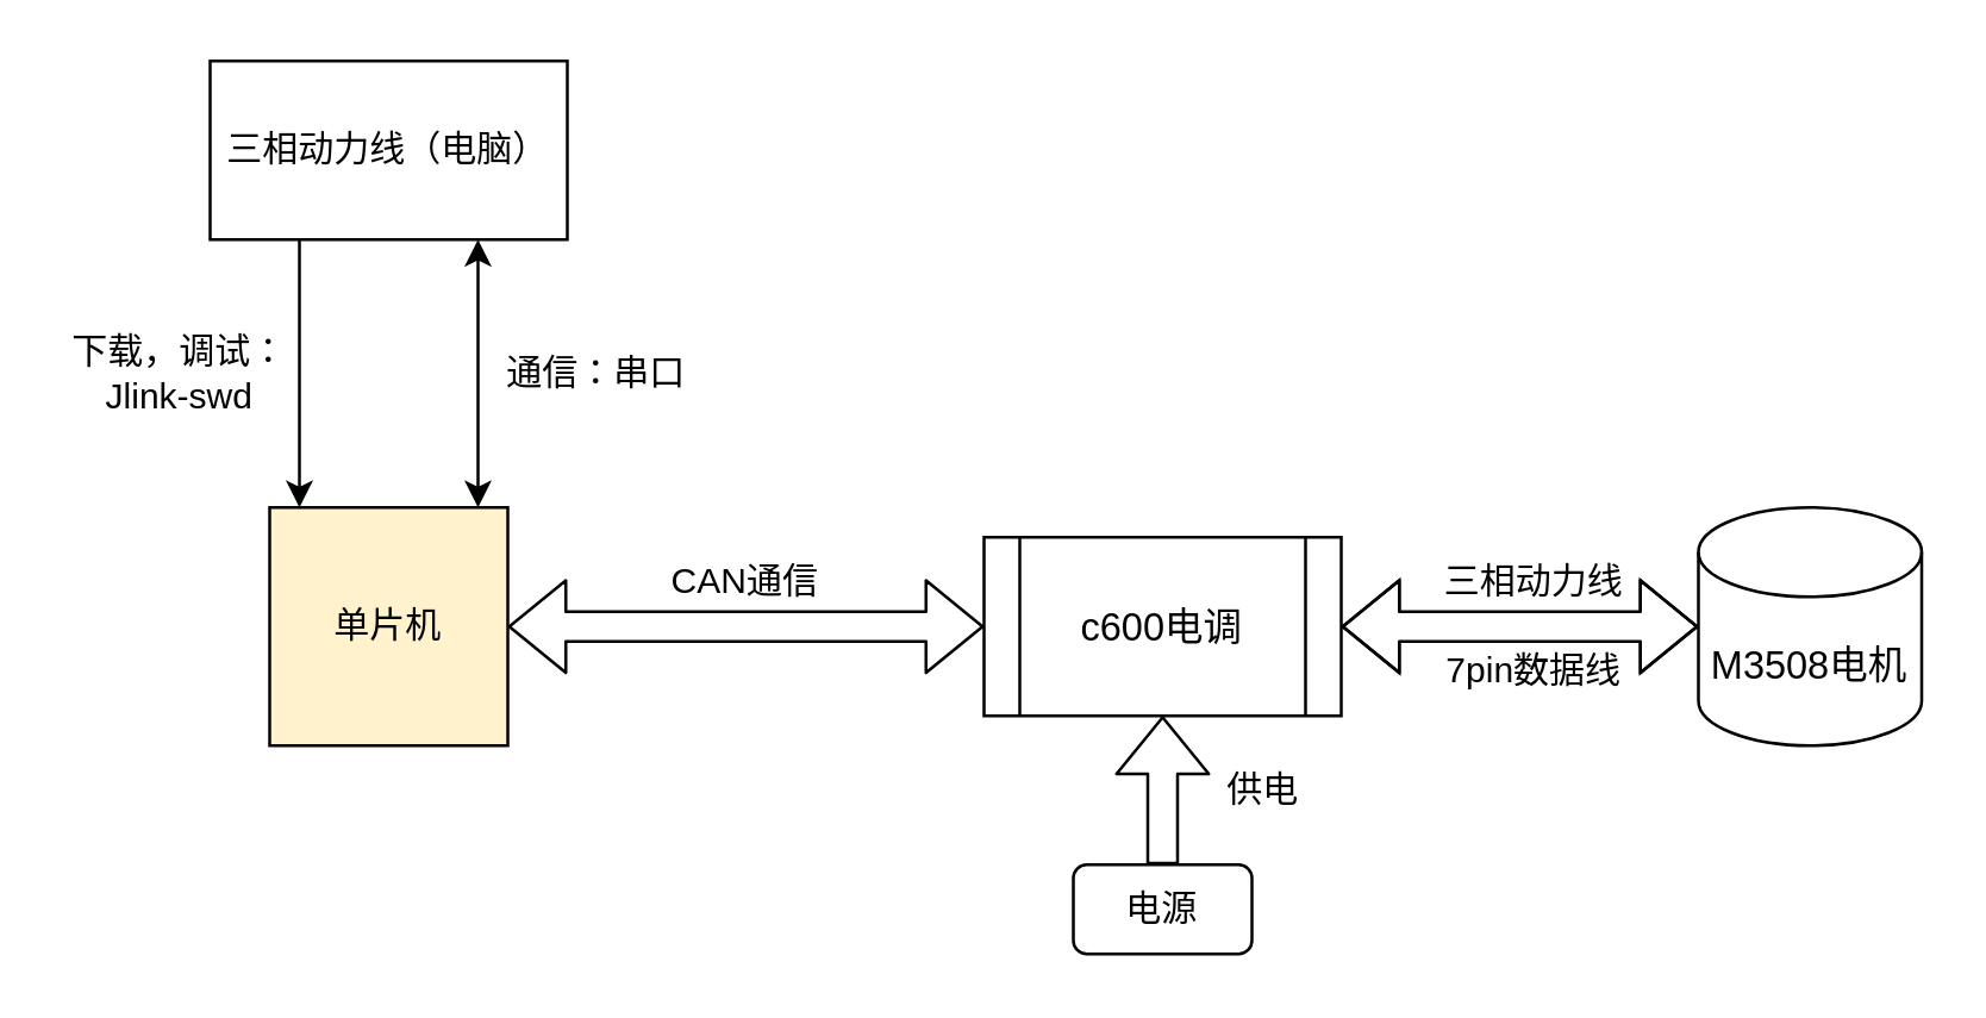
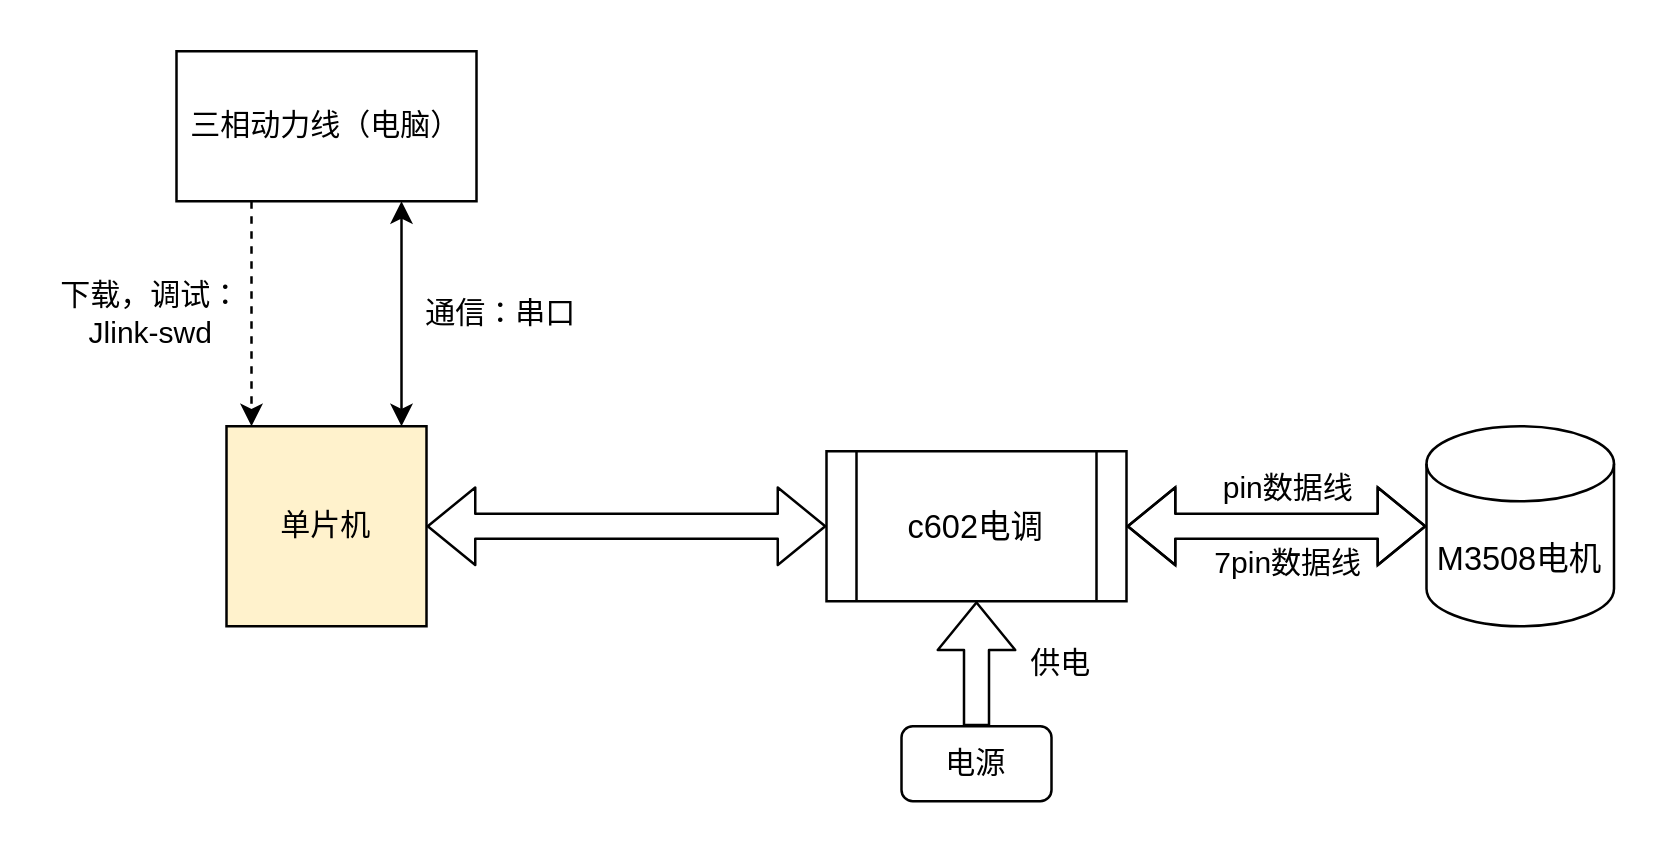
  <mxCell id="0" />
  <mxCell id="1" parent="0" />
  <mxCell id="2" value="三相动力线（电脑）" style="rounded=0;whiteSpace=wrap;html=1;" vertex="1" parent="1"><mxGeometry x="70" y="20" width="120" height="60" as="geometry" /></mxCell>
  <mxCell id="3" value="单片机" style="whiteSpace=wrap;html=1;aspect=fixed;fillColor=#fff2cc;" vertex="1" parent="1"><mxGeometry x="90" y="170" width="80" height="80" as="geometry" /></mxCell>
  <mxCell id="4" value="" style="endArrow=classic;startArrow=classic;html=1;entryX=0.75;entryY=1;entryDx=0;entryDy=0;" edge="1" parent="1" target="2"><mxGeometry width="50" height="50" relative="1" as="geometry"><mxPoint x="160" y="170" as="sourcePoint" /><mxPoint x="420" y="160" as="targetPoint" /><Array as="points" /></mxGeometry></mxCell>
  <mxCell id="5" value="通信：串口" style="text;html=1;strokeColor=none;fillColor=none;align=center;verticalAlign=middle;whiteSpace=wrap;rounded=0;" vertex="1" parent="1"><mxGeometry x="160" y="110" width="80" height="30" as="geometry" /></mxCell>
- <mxCell id="6" value="" style="endArrow=classic;html=1;exitX=0.25;exitY=1;exitDx=0;exitDy=0;entryX=0.125;entryY=0;entryDx=0;entryDy=0;entryPerimeter=0;" edge="1" parent="1" source="2" target="3"><mxGeometry width="50" height="50" relative="1" as="geometry"><mxPoint x="370" y="210" as="sourcePoint" /><mxPoint x="100" y="160" as="targetPoint" /><Array as="points" /></mxGeometry></mxCell>
+ <mxCell id="6" value="" style="endArrow=classic;html=1;exitX=0.25;exitY=1;exitDx=0;exitDy=0;entryX=0.125;entryY=0;entryDx=0;entryDy=0;entryPerimeter=0;dashed=1;" edge="1" parent="1" source="2" target="3"><mxGeometry width="50" height="50" relative="1" as="geometry"><mxPoint x="370" y="210" as="sourcePoint" /><mxPoint x="100" y="160" as="targetPoint" /><Array as="points" /></mxGeometry></mxCell>
  <mxCell id="7" value="下载，调试：Jlink-swd" style="text;html=1;strokeColor=none;fillColor=none;align=center;verticalAlign=middle;whiteSpace=wrap;rounded=0;" vertex="1" parent="1"><mxGeometry x="20" y="110" width="80" height="30" as="geometry" /></mxCell>
  <mxCell id="8" value="" style="shape=flexArrow;endArrow=classic;startArrow=classic;html=1;exitX=1;exitY=0.5;exitDx=0;exitDy=0;" edge="1" parent="1" source="3"><mxGeometry width="100" height="100" relative="1" as="geometry"><mxPoint x="340" y="220" as="sourcePoint" /><mxPoint x="330" y="210" as="targetPoint" /></mxGeometry></mxCell>
- <mxCell id="9" value="c600电调" style="shape=process;whiteSpace=wrap;html=1;backgroundOutline=1;fontSize=13;" vertex="1" parent="1"><mxGeometry x="330" y="180" width="120" height="60" as="geometry" /></mxCell>
+ <mxCell id="9" value="c602电调" style="shape=process;whiteSpace=wrap;html=1;backgroundOutline=1;fontSize=13;" vertex="1" parent="1"><mxGeometry x="330" y="180" width="120" height="60" as="geometry" /></mxCell>
  <mxCell id="10" value="电源" style="whiteSpace=wrap;html=1;rounded=1;" vertex="1" parent="1"><mxGeometry x="360" y="290" width="60" height="30" as="geometry" /></mxCell>
  <mxCell id="11" value="" style="shape=flexArrow;endArrow=classic;html=1;exitX=0.5;exitY=0;exitDx=0;exitDy=0;entryX=0.5;entryY=1;entryDx=0;entryDy=0;" edge="1" parent="1" source="10" target="9"><mxGeometry width="50" height="50" relative="1" as="geometry"><mxPoint x="370" y="190" as="sourcePoint" /><mxPoint x="420" y="140" as="targetPoint" /></mxGeometry></mxCell>
  <mxCell id="12" value="供电" style="text;html=1;strokeColor=none;fillColor=none;align=center;verticalAlign=middle;whiteSpace=wrap;rounded=0;" vertex="1" parent="1"><mxGeometry x="394" y="250" width="60" height="30" as="geometry" /></mxCell>
- <mxCell id="13" value="CAN通信" style="text;html=1;strokeColor=none;fillColor=none;align=center;verticalAlign=middle;whiteSpace=wrap;rounded=0;" vertex="1" parent="1"><mxGeometry x="220" y="180" width="60" height="30" as="geometry" /></mxCell>
  <mxCell id="14" value="" style="shape=flexArrow;endArrow=classic;startArrow=classic;html=1;fontSize=13;entryX=0;entryY=0.5;entryDx=0;entryDy=0;entryPerimeter=0;" edge="1" parent="1" target="15"><mxGeometry width="100" height="100" relative="1" as="geometry"><mxPoint x="450" y="210" as="sourcePoint" /><mxPoint x="550" y="210" as="targetPoint" /><Array as="points"><mxPoint x="570" y="210" /><mxPoint x="510" y="210" /></Array></mxGeometry></mxCell>
  <mxCell id="15" value="M3508电机" style="shape=cylinder3;whiteSpace=wrap;html=1;boundedLbl=1;backgroundOutline=1;size=15;fontSize=13;align=center;" vertex="1" parent="1"><mxGeometry x="570" y="170" width="75" height="80" as="geometry" /></mxCell>
- <mxCell id="16" value="三相动力线" style="text;html=1;strokeColor=none;fillColor=none;align=center;verticalAlign=middle;whiteSpace=wrap;rounded=0;fontSize=12;" vertex="1" parent="1"><mxGeometry x="480" y="180" width="70" height="30" as="geometry" /></mxCell>
+ <mxCell id="16" value="pin数据线" style="text;html=1;strokeColor=none;fillColor=none;align=center;verticalAlign=middle;whiteSpace=wrap;rounded=0;fontSize=12;" vertex="1" parent="1"><mxGeometry x="480" y="180" width="70" height="30" as="geometry" /></mxCell>
  <mxCell id="17" value="7pin数据线" style="text;html=1;strokeColor=none;fillColor=none;align=center;verticalAlign=middle;whiteSpace=wrap;rounded=0;fontSize=12;" vertex="1" parent="1"><mxGeometry x="480" y="210" width="70" height="30" as="geometry" /></mxCell>
